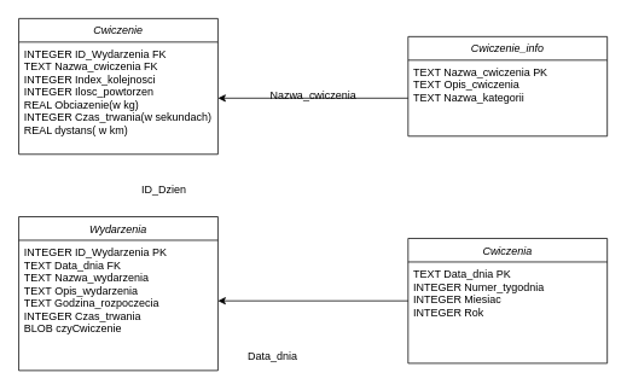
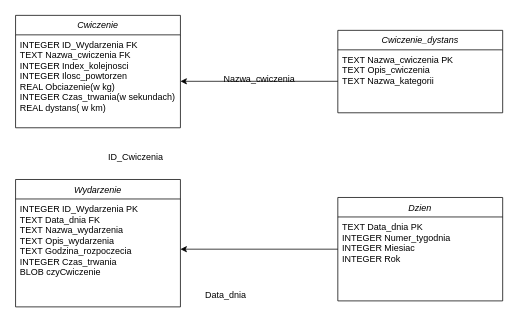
  <mxCell id="0" />
  <mxCell id="1" parent="0" />
- <mxCell id="2" value="Cwiczenie_info" style="swimlane;fontStyle=2;align=center;verticalAlign=top;childLayout=stackLayout;horizontal=1;startSize=26;horizontalStack=0;resizeParent=1;resizeLast=0;collapsible=1;marginBottom=0;rounded=0;shadow=0;strokeWidth=1;" parent="1" vertex="1"><mxGeometry x="450" y="40" width="220" height="110" as="geometry"><mxRectangle x="220" y="120" width="160" height="26" as="alternateBounds" /></mxGeometry></mxCell>
+ <mxCell id="2" value="Cwiczenie_dystans" style="swimlane;fontStyle=2;align=center;verticalAlign=top;childLayout=stackLayout;horizontal=1;startSize=26;horizontalStack=0;resizeParent=1;resizeLast=0;collapsible=1;marginBottom=0;rounded=0;shadow=0;strokeWidth=1;" parent="1" vertex="1"><mxGeometry x="450" y="40" width="220" height="110" as="geometry"><mxRectangle x="220" y="120" width="160" height="26" as="alternateBounds" /></mxGeometry></mxCell>
  <mxCell id="3" value="TEXT Nazwa_cwiczenia PK&#10;TEXT Opis_cwiczenia&#10;TEXT Nazwa_kategorii&#10;&#10;" style="text;align=left;verticalAlign=top;spacingLeft=4;spacingRight=4;overflow=hidden;rotatable=0;points=[[0,0.5],[1,0.5]];portConstraint=eastwest;" parent="2" vertex="1"><mxGeometry y="26" width="220" height="84" as="geometry" /></mxCell>
  <mxCell id="4" value="Cwiczenie" style="swimlane;fontStyle=2;align=center;verticalAlign=top;childLayout=stackLayout;horizontal=1;startSize=26;horizontalStack=0;resizeParent=1;resizeLast=0;collapsible=1;marginBottom=0;rounded=0;shadow=0;strokeWidth=1;" vertex="1" parent="1"><mxGeometry x="20" y="20" width="220" height="150" as="geometry"><mxRectangle x="220" y="120" width="160" height="26" as="alternateBounds" /></mxGeometry></mxCell>
  <mxCell id="5" value="INTEGER ID_Wydarzenia FK&#10;TEXT Nazwa_cwiczenia FK&#10;INTEGER Index_kolejnosci&#10;INTEGER Ilosc_powtorzen&#10;REAL Obciazenie(w kg)&#10;INTEGER Czas_trwania(w sekundach)&#10;REAL dystans( w km)" style="text;align=left;verticalAlign=top;spacingLeft=4;spacingRight=4;overflow=hidden;rotatable=0;points=[[0,0.5],[1,0.5]];portConstraint=eastwest;" vertex="1" parent="4"><mxGeometry y="26" width="220" height="124" as="geometry" /></mxCell>
- <mxCell id="6" value="Wydarzenia" style="swimlane;fontStyle=2;align=center;verticalAlign=top;childLayout=stackLayout;horizontal=1;startSize=26;horizontalStack=0;resizeParent=1;resizeLast=0;collapsible=1;marginBottom=0;rounded=0;shadow=0;strokeWidth=1;" vertex="1" parent="1"><mxGeometry x="20" y="239" width="220" height="170" as="geometry"><mxRectangle x="220" y="120" width="160" height="26" as="alternateBounds" /></mxGeometry></mxCell>
+ <mxCell id="6" value="Wydarzenie" style="swimlane;fontStyle=2;align=center;verticalAlign=top;childLayout=stackLayout;horizontal=1;startSize=26;horizontalStack=0;resizeParent=1;resizeLast=0;collapsible=1;marginBottom=0;rounded=0;shadow=0;strokeWidth=1;" vertex="1" parent="1"><mxGeometry x="20" y="239" width="220" height="170" as="geometry"><mxRectangle x="220" y="120" width="160" height="26" as="alternateBounds" /></mxGeometry></mxCell>
  <mxCell id="7" value="INTEGER ID_Wydarzenia PK&#10;TEXT Data_dnia FK&#10;TEXT Nazwa_wydarzenia&#10;TEXT Opis_wydarzenia&#10;TEXT Godzina_rozpoczecia&#10;INTEGER Czas_trwania&#10;BLOB czyCwiczenie&#10;" style="text;align=left;verticalAlign=top;spacingLeft=4;spacingRight=4;overflow=hidden;rotatable=0;points=[[0,0.5],[1,0.5]];portConstraint=eastwest;" vertex="1" parent="6"><mxGeometry y="26" width="220" height="134" as="geometry" /></mxCell>
  <mxCell id="8" value="Nazwa_cwiczenia" style="text;html=1;align=center;verticalAlign=middle;resizable=0;points=[];autosize=1;" vertex="1" parent="1"><mxGeometry x="290" y="95" width="110" height="20" as="geometry" /></mxCell>
  <mxCell id="9" style="edgeStyle=orthogonalEdgeStyle;rounded=0;orthogonalLoop=1;jettySize=auto;html=1;entryX=1;entryY=0.5;entryDx=0;entryDy=0;" edge="1" parent="1" source="10" target="7"><mxGeometry relative="1" as="geometry"><mxPoint x="130" y="429" as="targetPoint" /></mxGeometry></mxCell>
- <mxCell id="10" value="Cwiczenia" style="swimlane;fontStyle=2;align=center;verticalAlign=top;childLayout=stackLayout;horizontal=1;startSize=26;horizontalStack=0;resizeParent=1;resizeLast=0;collapsible=1;marginBottom=0;rounded=0;shadow=0;strokeWidth=1;" vertex="1" parent="1"><mxGeometry x="450" y="263" width="220" height="138" as="geometry"><mxRectangle x="220" y="120" width="160" height="26" as="alternateBounds" /></mxGeometry></mxCell>
+ <mxCell id="10" value="Dzien" style="swimlane;fontStyle=2;align=center;verticalAlign=top;childLayout=stackLayout;horizontal=1;startSize=26;horizontalStack=0;resizeParent=1;resizeLast=0;collapsible=1;marginBottom=0;rounded=0;shadow=0;strokeWidth=1;" vertex="1" parent="1"><mxGeometry x="450" y="263" width="220" height="138" as="geometry"><mxRectangle x="220" y="120" width="160" height="26" as="alternateBounds" /></mxGeometry></mxCell>
  <mxCell id="11" value="TEXT Data_dnia PK&#10;INTEGER Numer_tygodnia&#10;INTEGER Miesiac&#10;INTEGER Rok" style="text;align=left;verticalAlign=top;spacingLeft=4;spacingRight=4;overflow=hidden;rotatable=0;points=[[0,0.5],[1,0.5]];portConstraint=eastwest;" vertex="1" parent="10"><mxGeometry y="26" width="220" height="104" as="geometry" /></mxCell>
  <mxCell id="12" value="Data_dnia" style="text;html=1;align=center;verticalAlign=middle;resizable=0;points=[];autosize=1;" vertex="1" parent="1"><mxGeometry x="265" y="384" width="70" height="20" as="geometry" /></mxCell>
  <mxCell id="13" style="edgeStyle=orthogonalEdgeStyle;rounded=0;orthogonalLoop=1;jettySize=auto;html=1;entryX=1;entryY=0.5;entryDx=0;entryDy=0;" edge="1" parent="1" source="3" target="5"><mxGeometry relative="1" as="geometry" /></mxCell>
- <mxCell id="14" value="ID_Dzien" style="text;html=1;align=center;verticalAlign=middle;resizable=0;points=[];autosize=1;" vertex="1" parent="1"><mxGeometry x="135" y="199" width="90" height="20" as="geometry" /></mxCell>
+ <mxCell id="14" value="ID_Cwiczenia" style="text;html=1;align=center;verticalAlign=middle;resizable=0;points=[];autosize=1;" vertex="1" parent="1"><mxGeometry x="135" y="199" width="90" height="20" as="geometry" /></mxCell>
